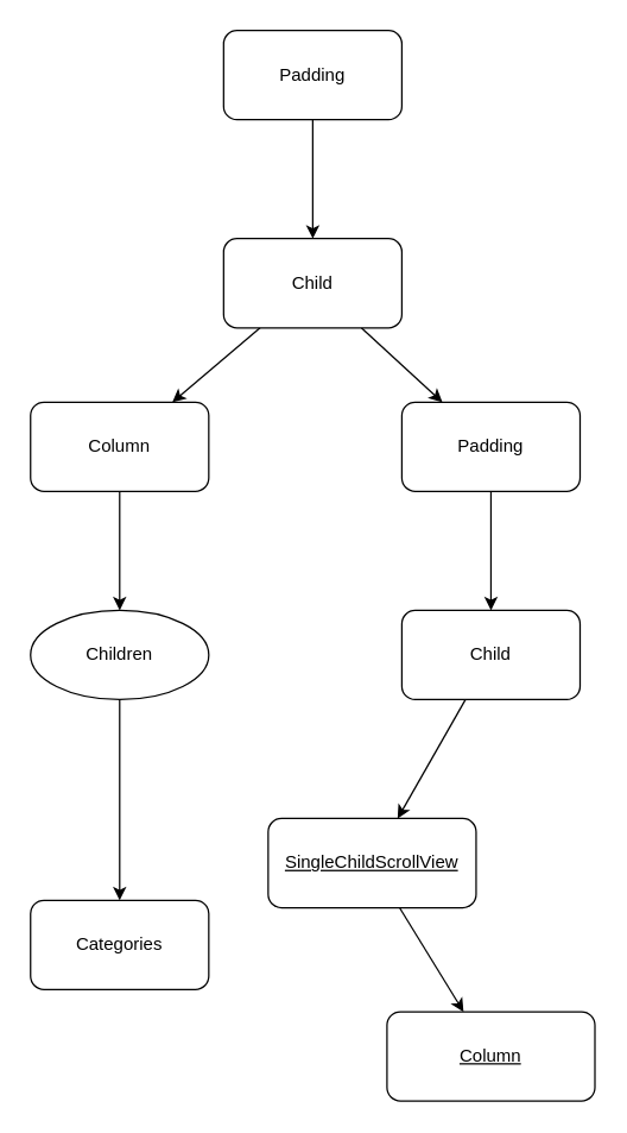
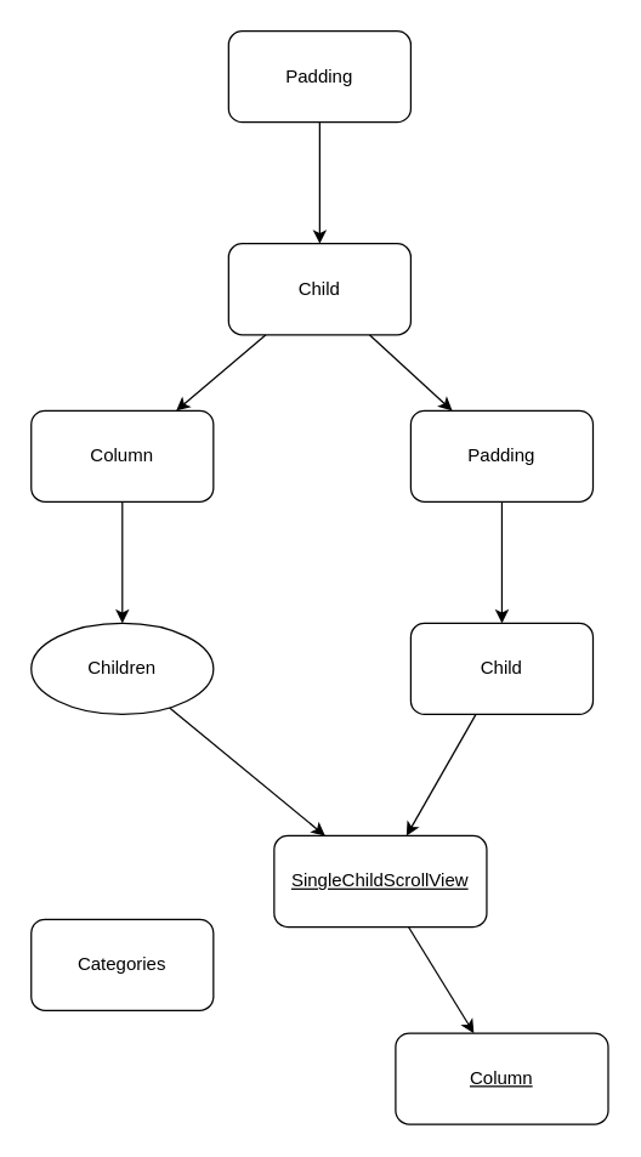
  <mxCell id="0" />
  <mxCell id="1" parent="0" />
  <mxCell id="2" value="" style="edgeStyle=none;html=1;" edge="1" parent="1" source="3" target="6"><mxGeometry relative="1" as="geometry" /></mxCell>
  <mxCell id="3" value="Padding" style="rounded=1;whiteSpace=wrap;html=1;" vertex="1" parent="1"><mxGeometry x="150" y="20" width="120" height="60" as="geometry" /></mxCell>
  <mxCell id="4" value="" style="edgeStyle=none;html=1;" edge="1" parent="1" source="6" target="8"><mxGeometry relative="1" as="geometry" /></mxCell>
  <mxCell id="5" value="" style="edgeStyle=none;html=1;" edge="1" parent="1" source="6" target="13"><mxGeometry relative="1" as="geometry" /></mxCell>
  <mxCell id="6" value="Child" style="whiteSpace=wrap;html=1;rounded=1;" vertex="1" parent="1"><mxGeometry x="150" y="160" width="120" height="60" as="geometry" /></mxCell>
  <mxCell id="7" value="" style="edgeStyle=none;html=1;" edge="1" parent="1" source="8" target="10"><mxGeometry relative="1" as="geometry" /></mxCell>
  <mxCell id="8" value="Column" style="whiteSpace=wrap;html=1;rounded=1;" vertex="1" parent="1"><mxGeometry x="20" y="270" width="120" height="60" as="geometry" /></mxCell>
- <mxCell id="9" value="" style="edgeStyle=none;html=1;" edge="1" parent="1" source="10" target="11"><mxGeometry relative="1" as="geometry" /></mxCell>
+ <mxCell id="9" value="" style="edgeStyle=none;html=1;" edge="1" parent="1" source="10" target="17"><mxGeometry relative="1" as="geometry" /></mxCell>
  <mxCell id="10" value="Children" style="ellipse;whiteSpace=wrap;html=1;" vertex="1" parent="1"><mxGeometry x="20" y="410" width="120" height="60" as="geometry" /></mxCell>
  <mxCell id="11" value="Categories" style="whiteSpace=wrap;html=1;rounded=1;" vertex="1" parent="1"><mxGeometry x="20" y="605" width="120" height="60" as="geometry" /></mxCell>
  <mxCell id="12" value="" style="edgeStyle=none;html=1;" edge="1" parent="1" source="13" target="15"><mxGeometry relative="1" as="geometry" /></mxCell>
  <mxCell id="13" value="Padding" style="whiteSpace=wrap;html=1;rounded=1;" vertex="1" parent="1"><mxGeometry x="270" y="270" width="120" height="60" as="geometry" /></mxCell>
  <mxCell id="14" value="" style="edgeStyle=none;html=1;fontStyle=4" edge="1" parent="1" source="15" target="17"><mxGeometry relative="1" as="geometry" /></mxCell>
  <mxCell id="15" value="Child" style="whiteSpace=wrap;html=1;rounded=1;" vertex="1" parent="1"><mxGeometry x="270" y="410" width="120" height="60" as="geometry" /></mxCell>
  <mxCell id="16" value="" style="edgeStyle=none;html=1;" edge="1" parent="1" source="17" target="18"><mxGeometry relative="1" as="geometry" /></mxCell>
  <mxCell id="17" value="SingleChildScrollView" style="whiteSpace=wrap;html=1;rounded=1;fontStyle=4" vertex="1" parent="1"><mxGeometry x="180" y="550" width="140" height="60" as="geometry" /></mxCell>
  <mxCell id="18" value="Column" style="whiteSpace=wrap;html=1;rounded=1;fontStyle=4;" vertex="1" parent="1"><mxGeometry x="260" y="680" width="140" height="60" as="geometry" /></mxCell>
